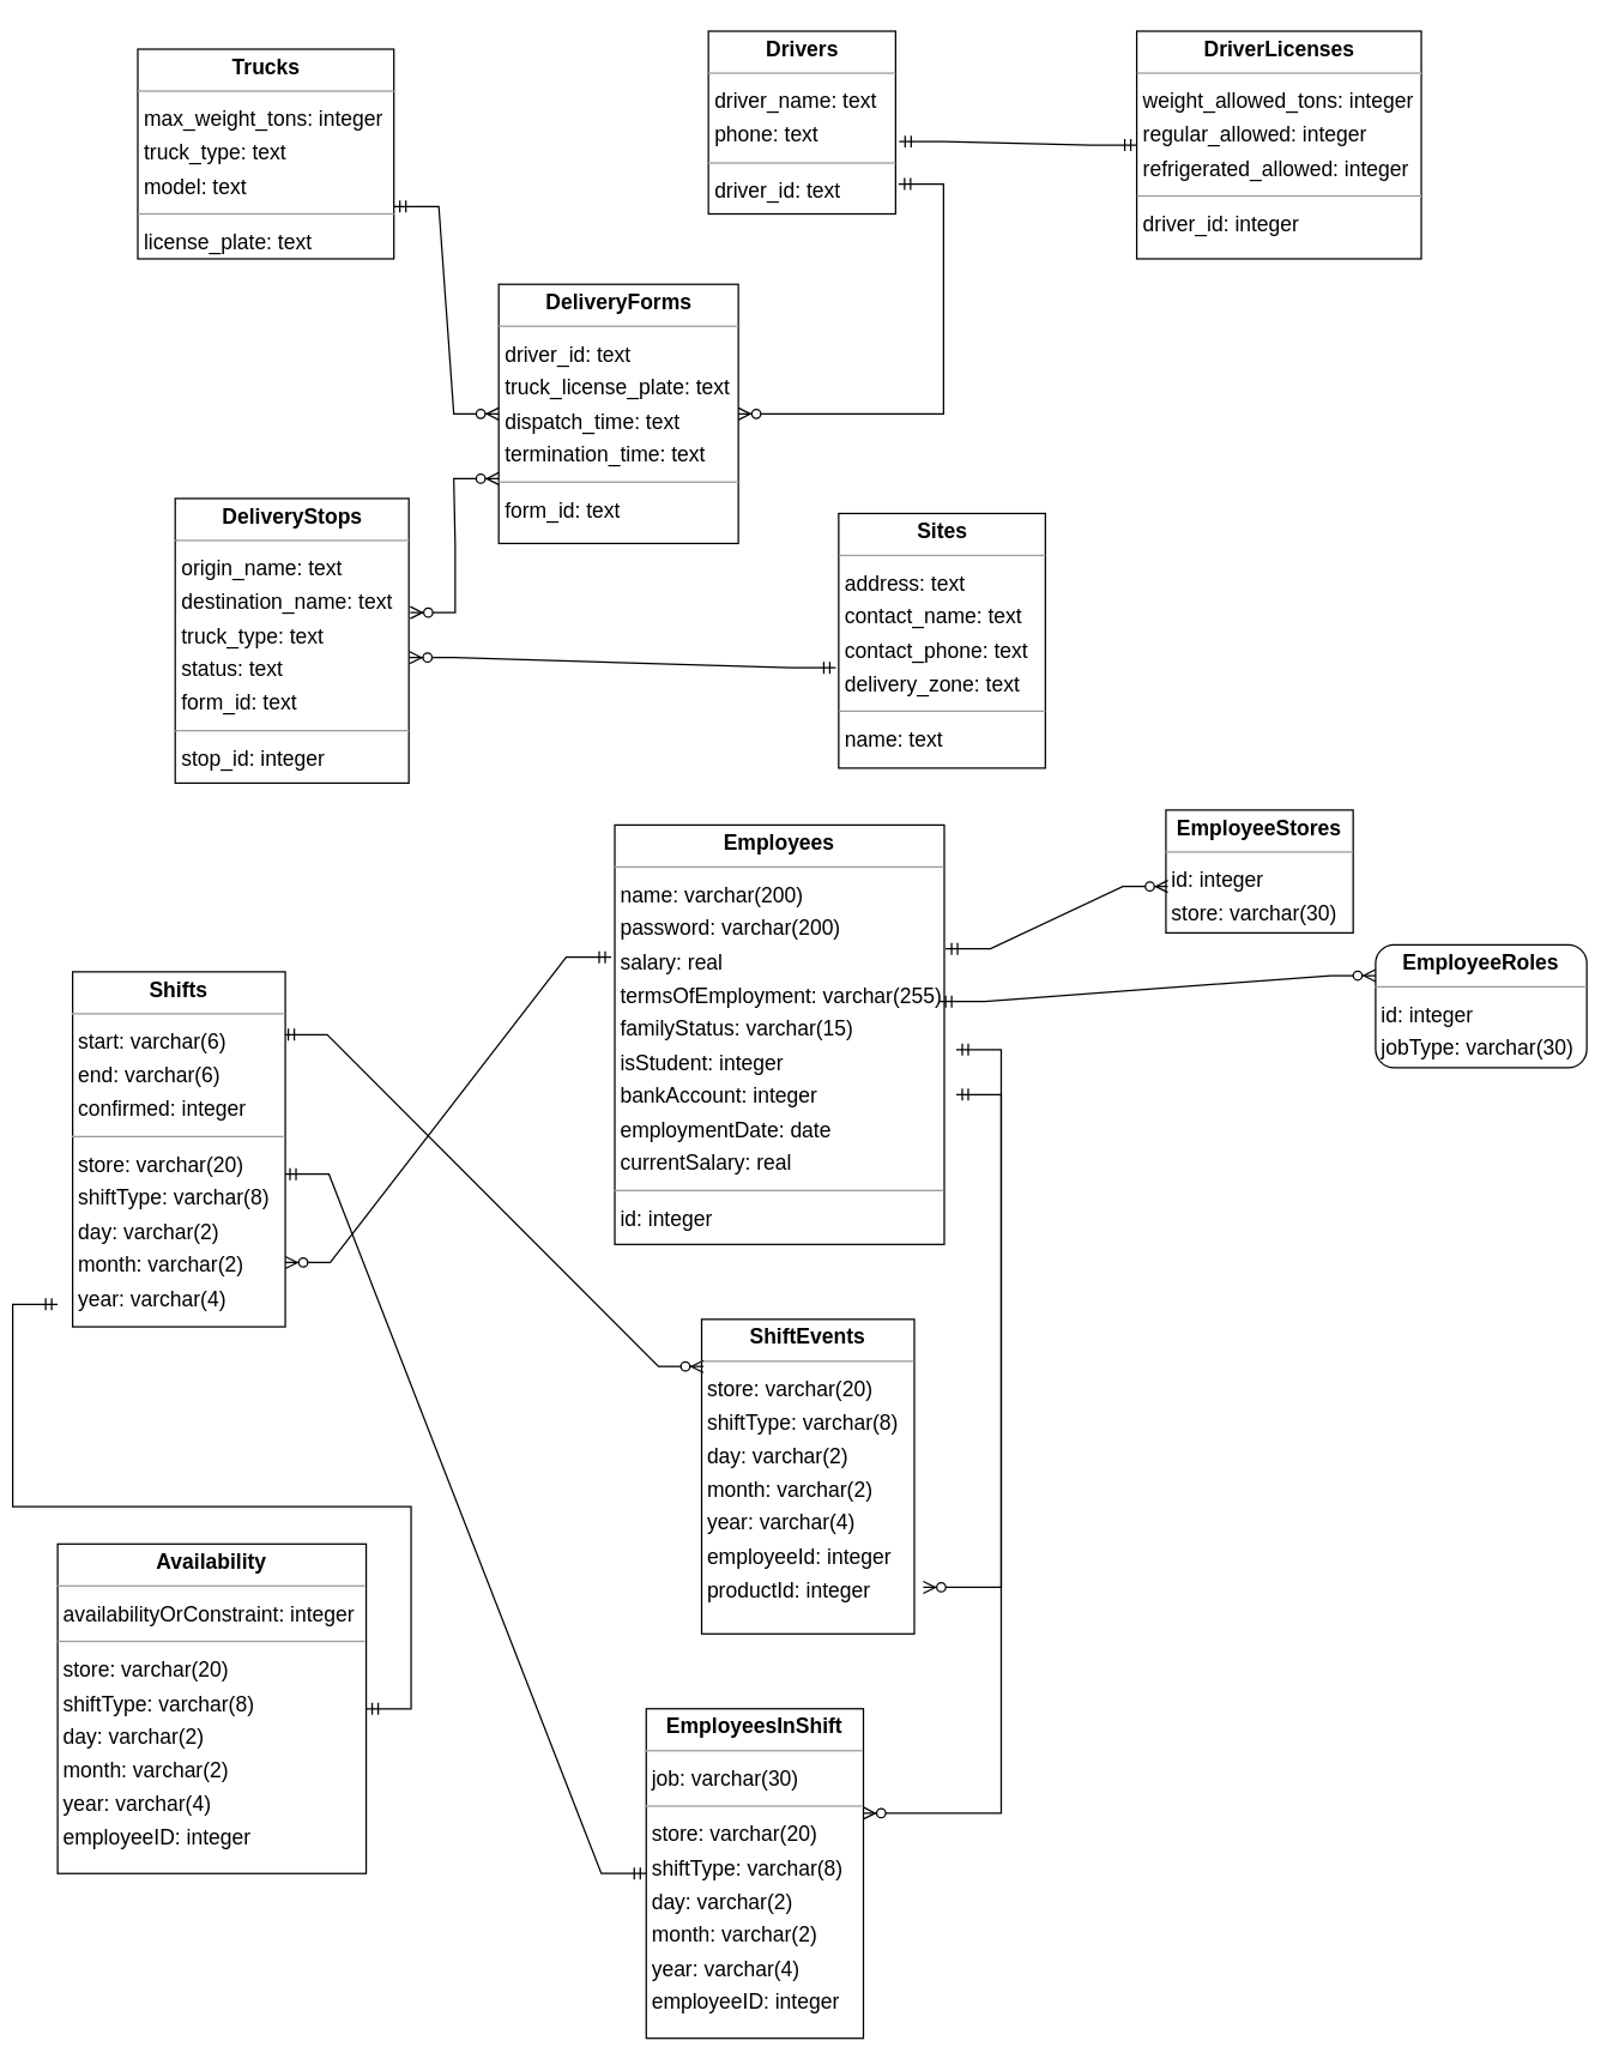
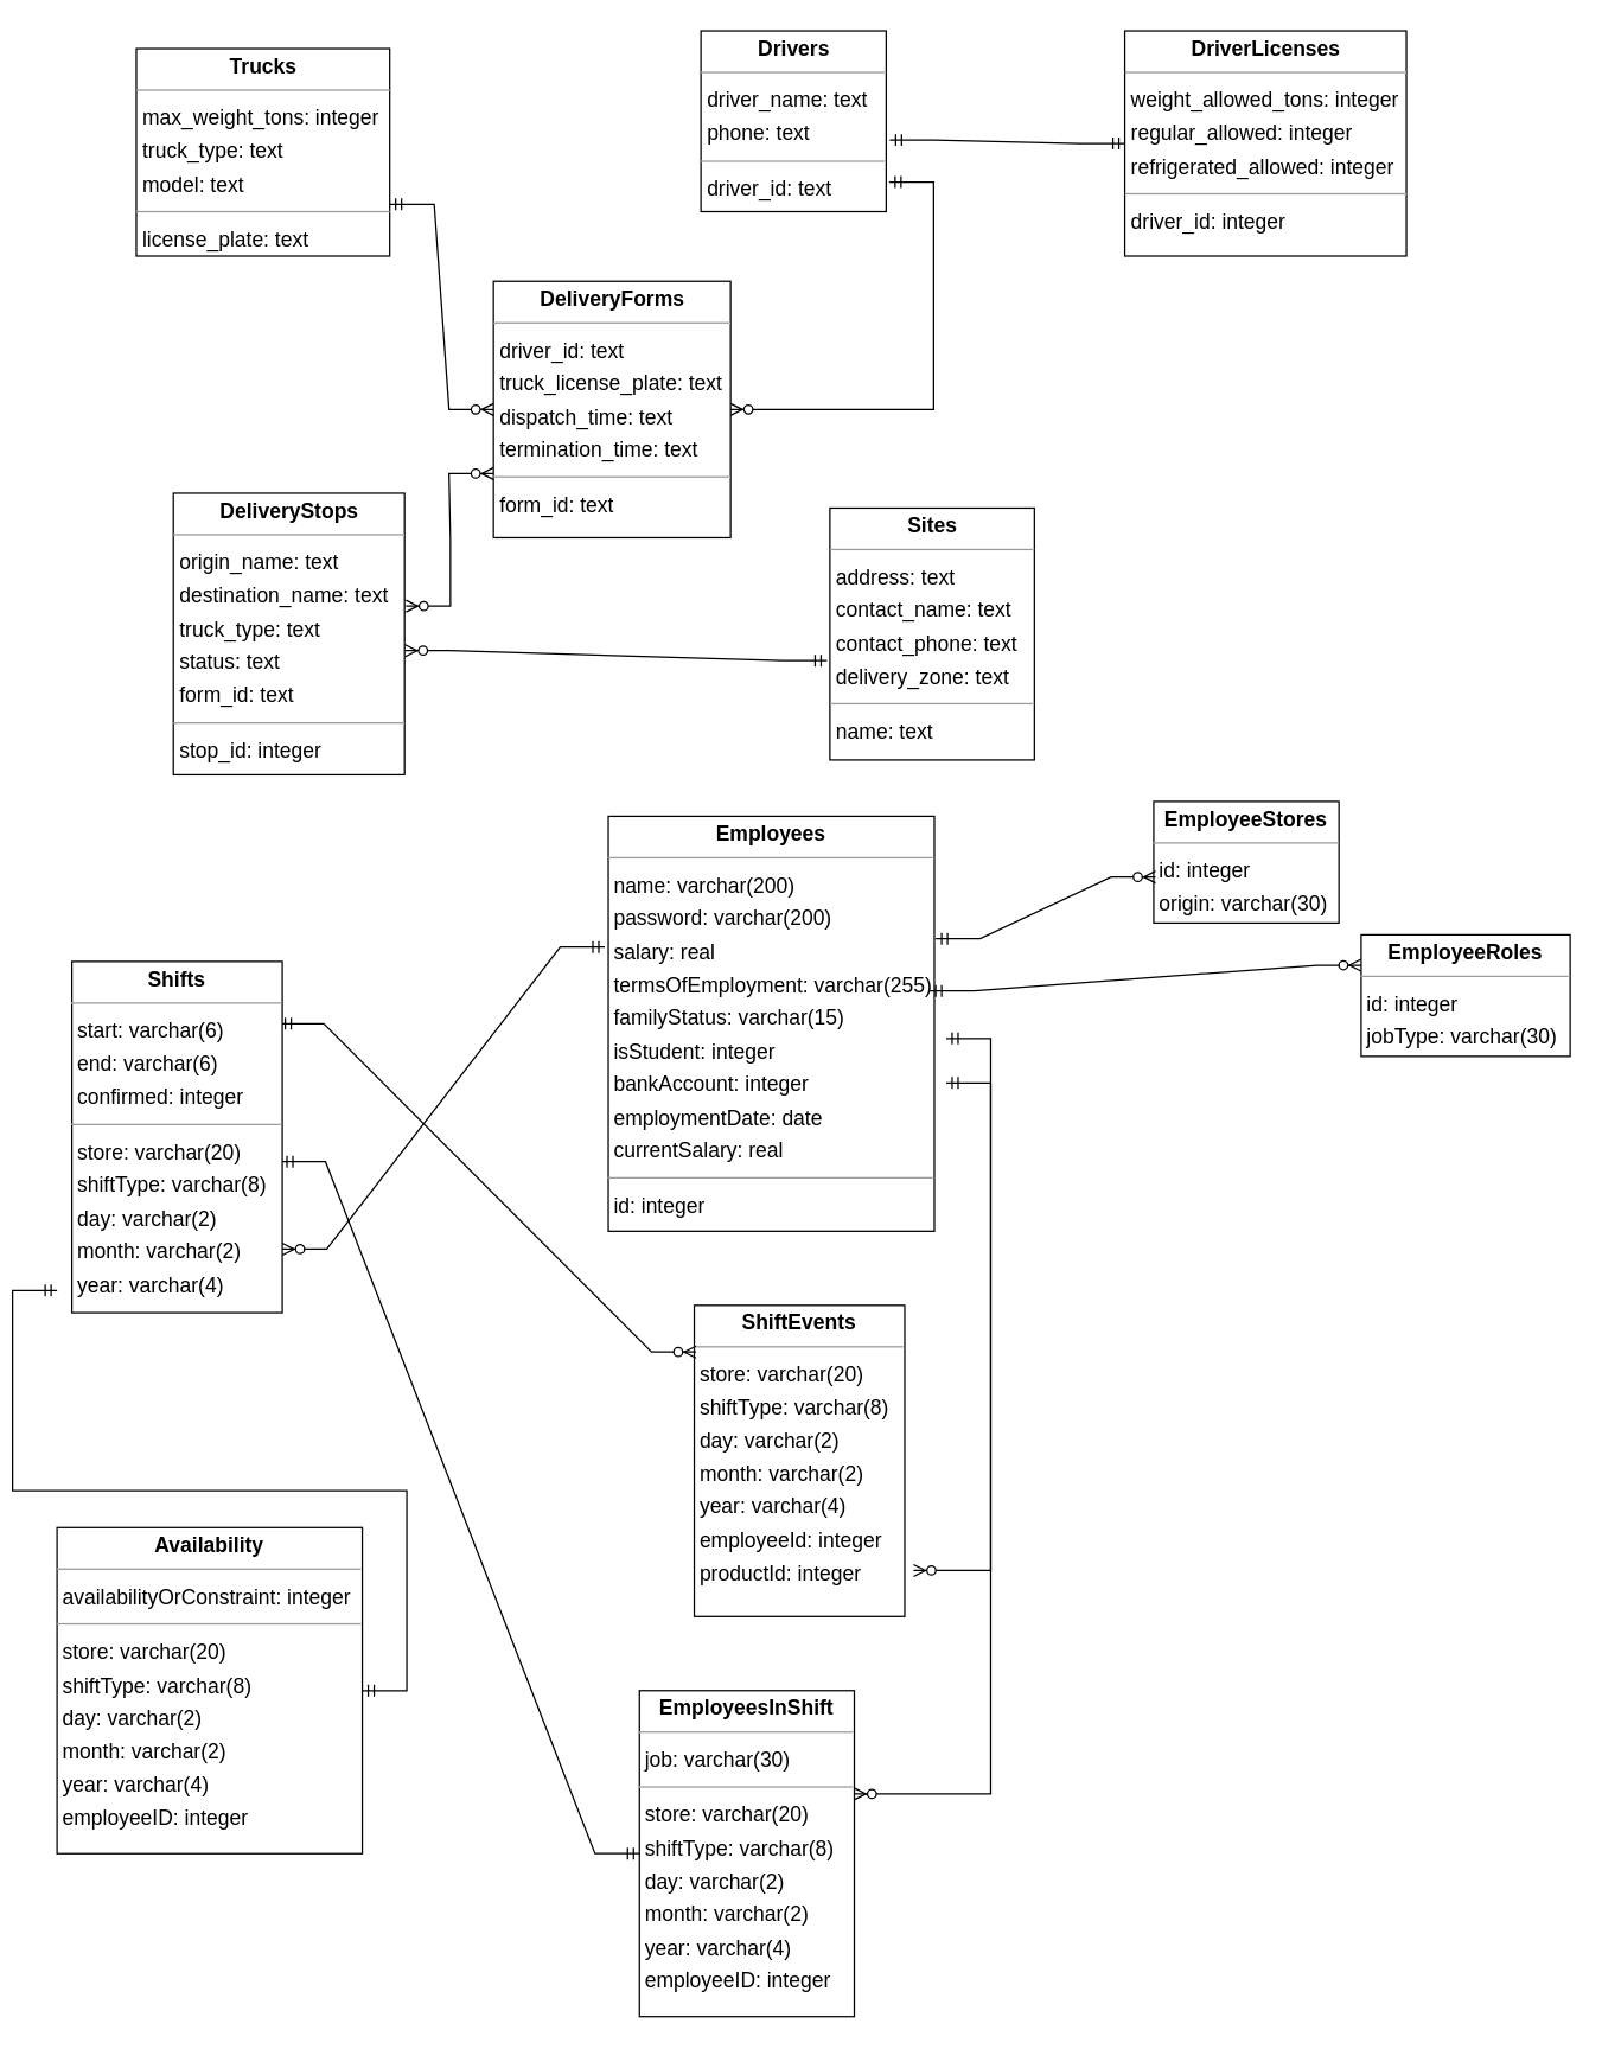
  <mxCell id="0" />
  <mxCell id="1" parent="0" />
  <mxCell id="2" value="&lt;p style=&quot;margin:0px;margin-top:4px;text-align:center;&quot;&gt;&lt;b&gt;Availability&lt;/b&gt;&lt;/p&gt;&lt;hr size=&quot;1&quot;/&gt;&lt;p style=&quot;margin:0 0 0 4px;line-height:1.6;&quot;&gt; availabilityOrConstraint: integer&lt;/p&gt;&lt;hr size=&quot;1&quot;/&gt;&lt;p style=&quot;margin:0 0 0 4px;line-height:1.6;&quot;&gt; store: varchar(20)&lt;br/&gt; shiftType: varchar(8)&lt;br/&gt; day: varchar(2)&lt;br/&gt; month: varchar(2)&lt;br/&gt; year: varchar(4)&lt;br/&gt; employeeID: integer&lt;/p&gt;" style="verticalAlign=top;align=left;overflow=fill;fontSize=14;fontFamily=Helvetica;html=1;rounded=0;shadow=0;comic=0;labelBackgroundColor=none;strokeWidth=1;" parent="1" vertex="1"><mxGeometry x="20" y="1030" width="206" height="220" as="geometry" /></mxCell>
  <mxCell id="3" value="&lt;p style=&quot;margin:0px;margin-top:4px;text-align:center;&quot;&gt;&lt;b&gt;DeliveryForms&lt;/b&gt;&lt;/p&gt;&lt;hr size=&quot;1&quot;/&gt;&lt;p style=&quot;margin:0 0 0 4px;line-height:1.6;&quot;&gt; driver_id: text&lt;br/&gt; truck_license_plate: text&lt;br/&gt; dispatch_time: text&lt;br/&gt; termination_time: text&lt;/p&gt;&lt;hr size=&quot;1&quot;/&gt;&lt;p style=&quot;margin:0 0 0 4px;line-height:1.6;&quot;&gt; form_id: text&lt;/p&gt;" style="verticalAlign=top;align=left;overflow=fill;fontSize=14;fontFamily=Helvetica;html=1;rounded=0;shadow=0;comic=0;labelBackgroundColor=none;strokeWidth=1;" parent="1" vertex="1"><mxGeometry x="314.5" y="189" width="160" height="173" as="geometry" /></mxCell>
  <mxCell id="4" value="&lt;p style=&quot;margin:0px;margin-top:4px;text-align:center;&quot;&gt;&lt;b&gt;DeliveryStops&lt;/b&gt;&lt;/p&gt;&lt;hr size=&quot;1&quot;/&gt;&lt;p style=&quot;margin:0 0 0 4px;line-height:1.6;&quot;&gt; origin_name: text&lt;br/&gt; destination_name: text&lt;br/&gt; truck_type: text&lt;br/&gt; status: text&lt;br/&gt; form_id: text&lt;/p&gt;&lt;hr size=&quot;1&quot;/&gt;&lt;p style=&quot;margin:0 0 0 4px;line-height:1.6;&quot;&gt; stop_id: integer&lt;/p&gt;" style="verticalAlign=top;align=left;overflow=fill;fontSize=14;fontFamily=Helvetica;html=1;rounded=0;shadow=0;comic=0;labelBackgroundColor=none;strokeWidth=1;" parent="1" vertex="1"><mxGeometry x="98.5" y="332" width="156" height="190" as="geometry" /></mxCell>
  <mxCell id="5" value="&lt;p style=&quot;margin:0px;margin-top:4px;text-align:center;&quot;&gt;&lt;b&gt;DriverLicenses&lt;/b&gt;&lt;/p&gt;&lt;hr size=&quot;1&quot;/&gt;&lt;p style=&quot;margin:0 0 0 4px;line-height:1.6;&quot;&gt; weight_allowed_tons: integer&lt;br/&gt; regular_allowed: integer&lt;br/&gt; refrigerated_allowed: integer&lt;/p&gt;&lt;hr size=&quot;1&quot;/&gt;&lt;p style=&quot;margin:0 0 0 4px;line-height:1.6;&quot;&gt; driver_id: integer&lt;/p&gt;" style="verticalAlign=top;align=left;overflow=fill;fontSize=14;fontFamily=Helvetica;html=1;rounded=0;shadow=0;comic=0;labelBackgroundColor=none;strokeWidth=1;" parent="1" vertex="1"><mxGeometry x="740.5" y="20" width="190" height="152" as="geometry" /></mxCell>
  <mxCell id="6" value="&lt;p style=&quot;margin:0px;margin-top:4px;text-align:center;&quot;&gt;&lt;b&gt;Drivers&lt;/b&gt;&lt;/p&gt;&lt;hr size=&quot;1&quot;/&gt;&lt;p style=&quot;margin:0 0 0 4px;line-height:1.6;&quot;&gt; driver_name: text&lt;br/&gt; phone: text&lt;/p&gt;&lt;hr size=&quot;1&quot;/&gt;&lt;p style=&quot;margin:0 0 0 4px;line-height:1.6;&quot;&gt; driver_id: text&lt;/p&gt;" style="verticalAlign=top;align=left;overflow=fill;fontSize=14;fontFamily=Helvetica;html=1;rounded=0;shadow=0;comic=0;labelBackgroundColor=none;strokeWidth=1;" parent="1" vertex="1"><mxGeometry x="454.5" y="20" width="125" height="122" as="geometry" /></mxCell>
  <mxCell id="7" value="&lt;p style=&quot;margin:0px;margin-top:4px;text-align:center;&quot;&gt;&lt;b&gt;Employees&lt;/b&gt;&lt;/p&gt;&lt;hr size=&quot;1&quot;/&gt;&lt;p style=&quot;margin:0 0 0 4px;line-height:1.6;&quot;&gt; name: varchar(200)&lt;br/&gt; password: varchar(200)&lt;br/&gt; salary: real&lt;br/&gt; termsOfEmployment: varchar(255)&lt;br/&gt; familyStatus: varchar(15)&lt;br/&gt; isStudent: integer&lt;br/&gt; bankAccount: integer&lt;br/&gt; employmentDate: date&lt;br/&gt; currentSalary: real&lt;/p&gt;&lt;hr size=&quot;1&quot;/&gt;&lt;p style=&quot;margin:0 0 0 4px;line-height:1.6;&quot;&gt; id: integer&lt;/p&gt;" style="verticalAlign=top;align=left;overflow=fill;fontSize=14;fontFamily=Helvetica;html=1;rounded=0;shadow=0;comic=0;labelBackgroundColor=none;strokeWidth=1;" parent="1" vertex="1"><mxGeometry x="392" y="550" width="220" height="280" as="geometry" /></mxCell>
  <mxCell id="8" value="&lt;p style=&quot;margin:0px;margin-top:4px;text-align:center;&quot;&gt;&lt;b&gt;EmployeesInShift&lt;/b&gt;&lt;/p&gt;&lt;hr size=&quot;1&quot;/&gt;&lt;p style=&quot;margin:0 0 0 4px;line-height:1.6;&quot;&gt; job: varchar(30)&lt;/p&gt;&lt;hr size=&quot;1&quot;/&gt;&lt;p style=&quot;margin:0 0 0 4px;line-height:1.6;&quot;&gt; store: varchar(20)&lt;br/&gt; shiftType: varchar(8)&lt;br/&gt; day: varchar(2)&lt;br/&gt; month: varchar(2)&lt;br/&gt; year: varchar(4)&lt;br/&gt; employeeID: integer&lt;/p&gt;" style="verticalAlign=top;align=left;overflow=fill;fontSize=14;fontFamily=Helvetica;html=1;rounded=0;shadow=0;comic=0;labelBackgroundColor=none;strokeWidth=1;" parent="1" vertex="1"><mxGeometry x="413" y="1140" width="145" height="220" as="geometry" /></mxCell>
- <mxCell id="9" value="&lt;p style=&quot;margin:0px;margin-top:4px;text-align:center;&quot;&gt;&lt;b&gt;EmployeeRoles&lt;/b&gt;&lt;/p&gt;&lt;hr size=&quot;1&quot;&gt;&lt;p style=&quot;margin:0 0 0 4px;line-height:1.6;&quot;&gt; id: integer&lt;br&gt; jobType: varchar(30)&lt;/p&gt;" style="verticalAlign=top;align=left;overflow=fill;fontSize=14;fontFamily=Helvetica;html=1;shadow=0;comic=0;labelBackgroundColor=none;strokeWidth=1;rounded=1;" parent="1" vertex="1"><mxGeometry x="900" y="630" width="141" height="82" as="geometry" /></mxCell>
+ <mxCell id="9" value="&lt;p style=&quot;margin:0px;margin-top:4px;text-align:center;&quot;&gt;&lt;b&gt;EmployeeRoles&lt;/b&gt;&lt;/p&gt;&lt;hr size=&quot;1&quot;&gt;&lt;p style=&quot;margin:0 0 0 4px;line-height:1.6;&quot;&gt; id: integer&lt;br&gt; jobType: varchar(30)&lt;/p&gt;" style="verticalAlign=top;align=left;overflow=fill;fontSize=14;fontFamily=Helvetica;html=1;rounded=0;shadow=0;comic=0;labelBackgroundColor=none;strokeWidth=1;" parent="1" vertex="1"><mxGeometry x="900" y="630" width="141" height="82" as="geometry" /></mxCell>
  <mxCell id="10" value="&lt;p style=&quot;margin:0px;margin-top:4px;text-align:center;&quot;&gt;&lt;b&gt;ShiftEvents&lt;/b&gt;&lt;/p&gt;&lt;hr size=&quot;1&quot;/&gt;&lt;p style=&quot;margin:0 0 0 4px;line-height:1.6;&quot;&gt; store: varchar(20)&lt;br/&gt; shiftType: varchar(8)&lt;br/&gt; day: varchar(2)&lt;br/&gt; month: varchar(2)&lt;br/&gt; year: varchar(4)&lt;br/&gt; employeeId: integer&lt;br/&gt; productId: integer&lt;/p&gt;" style="verticalAlign=top;align=left;overflow=fill;fontSize=14;fontFamily=Helvetica;html=1;rounded=0;shadow=0;comic=0;labelBackgroundColor=none;strokeWidth=1;" parent="1" vertex="1"><mxGeometry x="450" y="880" width="142" height="210" as="geometry" /></mxCell>
  <mxCell id="11" value="&lt;p style=&quot;margin:0px;margin-top:4px;text-align:center;&quot;&gt;&lt;b&gt;Sites&lt;/b&gt;&lt;/p&gt;&lt;hr size=&quot;1&quot;/&gt;&lt;p style=&quot;margin:0 0 0 4px;line-height:1.6;&quot;&gt; address: text&lt;br/&gt; contact_name: text&lt;br/&gt; contact_phone: text&lt;br/&gt; delivery_zone: text&lt;/p&gt;&lt;hr size=&quot;1&quot;/&gt;&lt;p style=&quot;margin:0 0 0 4px;line-height:1.6;&quot;&gt; name: text&lt;/p&gt;" style="verticalAlign=top;align=left;overflow=fill;fontSize=14;fontFamily=Helvetica;html=1;rounded=0;shadow=0;comic=0;labelBackgroundColor=none;strokeWidth=1;" parent="1" vertex="1"><mxGeometry x="541.5" y="342" width="138" height="170" as="geometry" /></mxCell>
- <mxCell id="12" value="&lt;p style=&quot;margin:0px;margin-top:4px;text-align:center;&quot;&gt;&lt;b&gt;EmployeeStores&lt;/b&gt;&lt;/p&gt;&lt;hr size=&quot;1&quot;&gt;&lt;p style=&quot;margin:0 0 0 4px;line-height:1.6;&quot;&gt; id: integer&lt;br&gt; store: varchar(30)&lt;/p&gt;" style="verticalAlign=top;align=left;overflow=fill;fontSize=14;fontFamily=Helvetica;html=1;rounded=0;shadow=0;comic=0;labelBackgroundColor=none;strokeWidth=1;" parent="1" vertex="1"><mxGeometry x="760" y="540" width="125" height="82" as="geometry" /></mxCell>
+ <mxCell id="12" value="&lt;p style=&quot;margin:0px;margin-top:4px;text-align:center;&quot;&gt;&lt;b&gt;EmployeeStores&lt;/b&gt;&lt;/p&gt;&lt;hr size=&quot;1&quot;&gt;&lt;p style=&quot;margin:0 0 0 4px;line-height:1.6;&quot;&gt; id: integer&lt;br&gt; origin: varchar(30)&lt;/p&gt;" style="verticalAlign=top;align=left;overflow=fill;fontSize=14;fontFamily=Helvetica;html=1;rounded=0;shadow=0;comic=0;labelBackgroundColor=none;strokeWidth=1;" parent="1" vertex="1"><mxGeometry x="760" y="540" width="125" height="82" as="geometry" /></mxCell>
  <mxCell id="13" value="&lt;p style=&quot;margin:0px;margin-top:4px;text-align:center;&quot;&gt;&lt;b&gt;Trucks&lt;/b&gt;&lt;/p&gt;&lt;hr size=&quot;1&quot;/&gt;&lt;p style=&quot;margin:0 0 0 4px;line-height:1.6;&quot;&gt; max_weight_tons: integer&lt;br/&gt; truck_type: text&lt;br/&gt; model: text&lt;/p&gt;&lt;hr size=&quot;1&quot;/&gt;&lt;p style=&quot;margin:0 0 0 4px;line-height:1.6;&quot;&gt; license_plate: text&lt;/p&gt;" style="verticalAlign=top;align=left;overflow=fill;fontSize=14;fontFamily=Helvetica;html=1;rounded=0;shadow=0;comic=0;labelBackgroundColor=none;strokeWidth=1;" parent="1" vertex="1"><mxGeometry x="73.5" y="32" width="171" height="140" as="geometry" /></mxCell>
  <mxCell id="14" value="" style="edgeStyle=entityRelationEdgeStyle;fontSize=12;html=1;endArrow=ERmandOne;startArrow=ERmandOne;rounded=0;exitX=1.019;exitY=0.604;exitDx=0;exitDy=0;exitPerimeter=0;" parent="1" source="6" target="5" edge="1"><mxGeometry width="100" height="100" relative="1" as="geometry"><mxPoint x="361.5" y="342" as="sourcePoint" /><mxPoint x="461.5" y="242" as="targetPoint" /></mxGeometry></mxCell>
  <mxCell id="15" value="" style="edgeStyle=entityRelationEdgeStyle;fontSize=12;html=1;endArrow=ERzeroToMany;startArrow=ERmandOne;rounded=0;exitX=-0.014;exitY=0.606;exitDx=0;exitDy=0;exitPerimeter=0;entryX=1.003;entryY=0.559;entryDx=0;entryDy=0;entryPerimeter=0;" parent="1" source="11" target="4" edge="1"><mxGeometry width="100" height="100" relative="1" as="geometry"><mxPoint x="361.5" y="342" as="sourcePoint" /><mxPoint x="461.5" y="242" as="targetPoint" /></mxGeometry></mxCell>
  <mxCell id="16" value="" style="edgeStyle=entityRelationEdgeStyle;fontSize=12;html=1;endArrow=ERzeroToMany;startArrow=ERmandOne;rounded=0;exitX=1;exitY=0.75;exitDx=0;exitDy=0;entryX=0;entryY=0.5;entryDx=0;entryDy=0;" parent="1" source="13" target="3" edge="1"><mxGeometry width="100" height="100" relative="1" as="geometry"><mxPoint x="361.5" y="342" as="sourcePoint" /><mxPoint x="461.5" y="242" as="targetPoint" /></mxGeometry></mxCell>
  <mxCell id="17" value="" style="edgeStyle=entityRelationEdgeStyle;fontSize=12;html=1;endArrow=ERzeroToMany;endFill=1;startArrow=ERzeroToMany;rounded=0;entryX=0;entryY=0.75;entryDx=0;entryDy=0;exitX=1.006;exitY=0.401;exitDx=0;exitDy=0;exitPerimeter=0;" parent="1" source="4" target="3" edge="1"><mxGeometry width="100" height="100" relative="1" as="geometry"><mxPoint x="361.5" y="342" as="sourcePoint" /><mxPoint x="461.5" y="242" as="targetPoint" /></mxGeometry></mxCell>
  <mxCell id="18" value="" style="edgeStyle=entityRelationEdgeStyle;fontSize=12;html=1;endArrow=ERzeroToMany;startArrow=ERmandOne;rounded=0;" parent="1" target="3" edge="1"><mxGeometry width="100" height="100" relative="1" as="geometry"><mxPoint x="581.5" y="122" as="sourcePoint" /><mxPoint x="324.5" y="286" as="targetPoint" /></mxGeometry></mxCell>
  <mxCell id="19" value="" style="edgeStyle=entityRelationEdgeStyle;fontSize=12;html=1;endArrow=ERzeroToMany;startArrow=ERmandOne;rounded=0;exitX=0.986;exitY=0.421;exitDx=0;exitDy=0;exitPerimeter=0;entryX=0;entryY=0.25;entryDx=0;entryDy=0;" parent="1" source="7" target="9" edge="1"><mxGeometry width="100" height="100" relative="1" as="geometry"><mxPoint x="530" y="730" as="sourcePoint" /><mxPoint x="1100" y="780" as="targetPoint" /></mxGeometry></mxCell>
  <mxCell id="20" value="" style="edgeStyle=entityRelationEdgeStyle;fontSize=12;html=1;endArrow=ERzeroToMany;startArrow=ERmandOne;rounded=0;exitX=1.004;exitY=0.295;exitDx=0;exitDy=0;exitPerimeter=0;entryX=0.01;entryY=0.622;entryDx=0;entryDy=0;entryPerimeter=0;" parent="1" source="7" target="12" edge="1"><mxGeometry width="100" height="100" relative="1" as="geometry"><mxPoint x="831" y="563" as="sourcePoint" /><mxPoint x="800" y="880" as="targetPoint" /></mxGeometry></mxCell>
  <mxCell id="21" value="" style="edgeStyle=entityRelationEdgeStyle;fontSize=12;html=1;endArrow=ERmandOne;startArrow=ERmandOne;rounded=0;exitX=0.994;exitY=0.57;exitDx=0;exitDy=0;exitPerimeter=0;" parent="1" source="25" target="8" edge="1"><mxGeometry width="100" height="100" relative="1" as="geometry"><mxPoint x="530" y="1000" as="sourcePoint" /><mxPoint x="550" y="930" as="targetPoint" /></mxGeometry></mxCell>
  <mxCell id="22" value="" style="edgeStyle=entityRelationEdgeStyle;fontSize=12;html=1;endArrow=ERzeroToMany;startArrow=ERmandOne;rounded=0;entryX=0.999;entryY=0.317;entryDx=0;entryDy=0;entryPerimeter=0;" parent="1" target="8" edge="1"><mxGeometry width="100" height="100" relative="1" as="geometry"><mxPoint x="620" y="700" as="sourcePoint" /><mxPoint x="270" y="1030" as="targetPoint" /></mxGeometry></mxCell>
  <mxCell id="23" value="" style="edgeStyle=entityRelationEdgeStyle;fontSize=12;html=1;endArrow=ERzeroToMany;startArrow=ERmandOne;rounded=0;entryX=0.008;entryY=0.15;entryDx=0;entryDy=0;exitX=0.986;exitY=0.177;exitDx=0;exitDy=0;exitPerimeter=0;entryPerimeter=0;" parent="1" source="25" target="10" edge="1"><mxGeometry width="100" height="100" relative="1" as="geometry"><mxPoint x="180" y="710" as="sourcePoint" /><mxPoint x="630" y="1110" as="targetPoint" /></mxGeometry></mxCell>
  <mxCell id="24" value="" style="edgeStyle=entityRelationEdgeStyle;fontSize=12;html=1;endArrow=ERzeroToMany;startArrow=ERmandOne;rounded=0;exitX=-0.011;exitY=0.315;exitDx=0;exitDy=0;exitPerimeter=0;entryX=1;entryY=0.819;entryDx=0;entryDy=0;entryPerimeter=0;" parent="1" source="7" target="25" edge="1"><mxGeometry width="100" height="100" relative="1" as="geometry"><mxPoint x="728" y="513" as="sourcePoint" /><mxPoint x="180" y="767" as="targetPoint" /></mxGeometry></mxCell>
  <mxCell id="25" value="&lt;p style=&quot;margin:0px;margin-top:4px;text-align:center;&quot;&gt;&lt;b&gt;Shifts&lt;/b&gt;&lt;/p&gt;&lt;hr size=&quot;1&quot;/&gt;&lt;p style=&quot;margin:0 0 0 4px;line-height:1.6;&quot;&gt; start: varchar(6)&lt;br/&gt; end: varchar(6)&lt;br/&gt; confirmed: integer&lt;/p&gt;&lt;hr size=&quot;1&quot;/&gt;&lt;p style=&quot;margin:0 0 0 4px;line-height:1.6;&quot;&gt; store: varchar(20)&lt;br/&gt; shiftType: varchar(8)&lt;br/&gt; day: varchar(2)&lt;br/&gt; month: varchar(2)&lt;br/&gt; year: varchar(4)&lt;/p&gt;" style="verticalAlign=top;align=left;overflow=fill;fontSize=14;fontFamily=Helvetica;html=1;rounded=0;shadow=0;comic=0;labelBackgroundColor=none;strokeWidth=1;" parent="1" vertex="1"><mxGeometry x="30" y="648" width="142" height="237" as="geometry" /></mxCell>
  <mxCell id="26" value="" style="edgeStyle=entityRelationEdgeStyle;fontSize=12;html=1;endArrow=ERmandOne;startArrow=ERmandOne;rounded=0;" edge="1" parent="1" source="2"><mxGeometry width="100" height="100" relative="1" as="geometry"><mxPoint x="130" y="1100" as="sourcePoint" /><mxPoint x="20" y="870" as="targetPoint" /></mxGeometry></mxCell>
  <mxCell id="27" value="" style="edgeStyle=entityRelationEdgeStyle;fontSize=12;html=1;endArrow=ERzeroToMany;startArrow=ERmandOne;rounded=0;entryX=1.042;entryY=0.852;entryDx=0;entryDy=0;entryPerimeter=0;" edge="1" parent="1" target="10"><mxGeometry width="100" height="100" relative="1" as="geometry"><mxPoint x="620" y="730" as="sourcePoint" /><mxPoint x="471" y="922" as="targetPoint" /></mxGeometry></mxCell>
